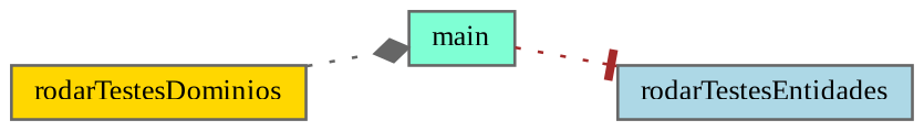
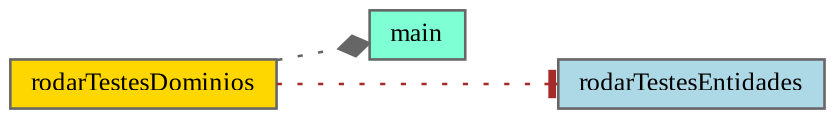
  digraph {
    fontname="Liberation Serif"
    rankdir=LR
    node [color=grey40 fontname="Liberation Serif" fontsize=10 shape=box style=filled]
    edge [fontname="Liberation Serif" fontsize=10 labelfontname=Helvetica labelfontsize=10 style=dotted]
    n1 [color=gray40 fillcolor=aquamarine fontcolor=black height=0.2 label=main width=0.4]
    n2 [fillcolor=lightblue height=0.2 label=rodarTestesEntidades width=0.4]
    n3 [fillcolor=gold height=0.2 label=rodarTestesDominios width=0.4]
-   n1 -> n2 [arrowhead=tee color=brown]
+   n3 -> n2 [arrowhead=tee color=brown]
    n3 -> n1 [arrowhead=diamond color=gray40]
  }
